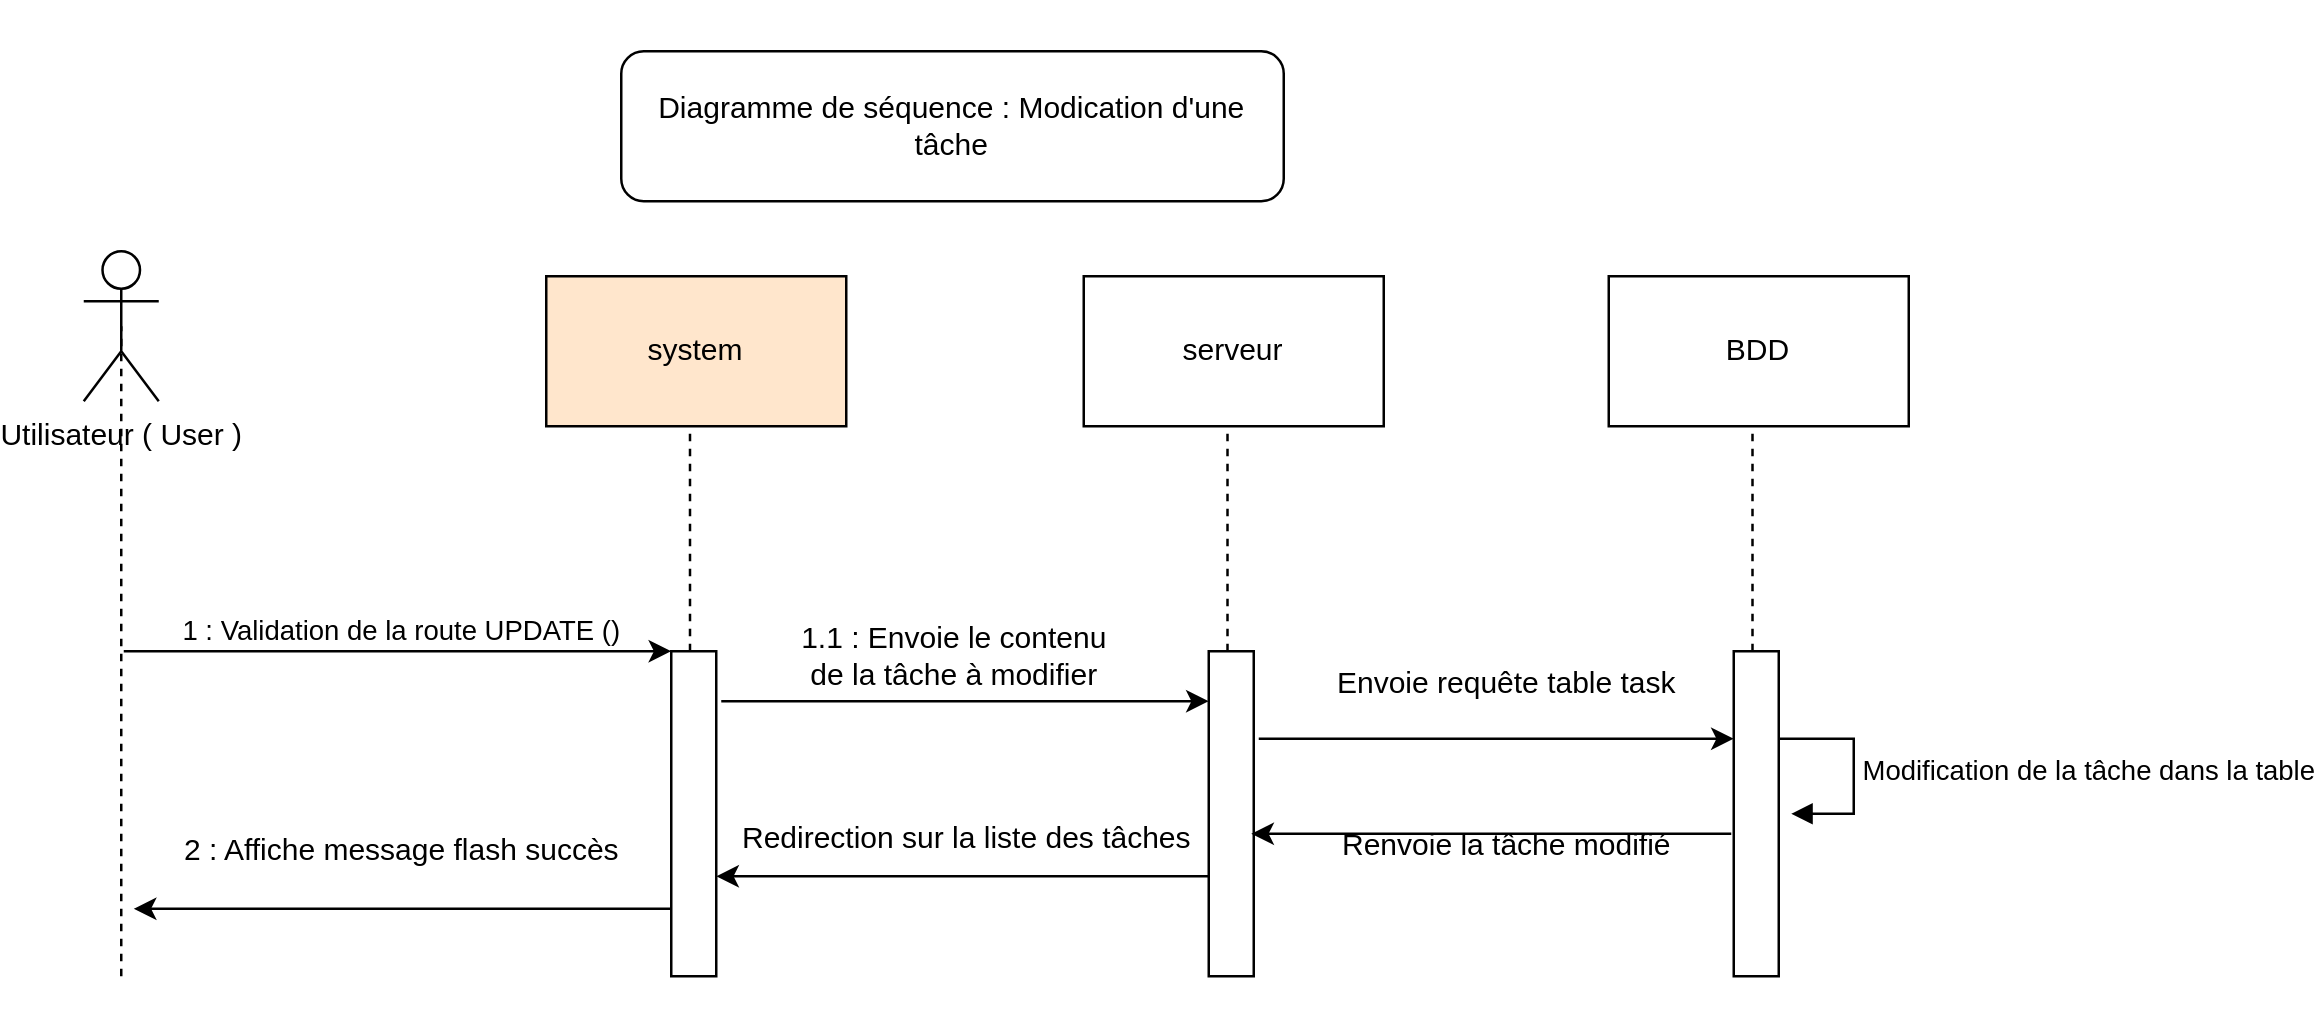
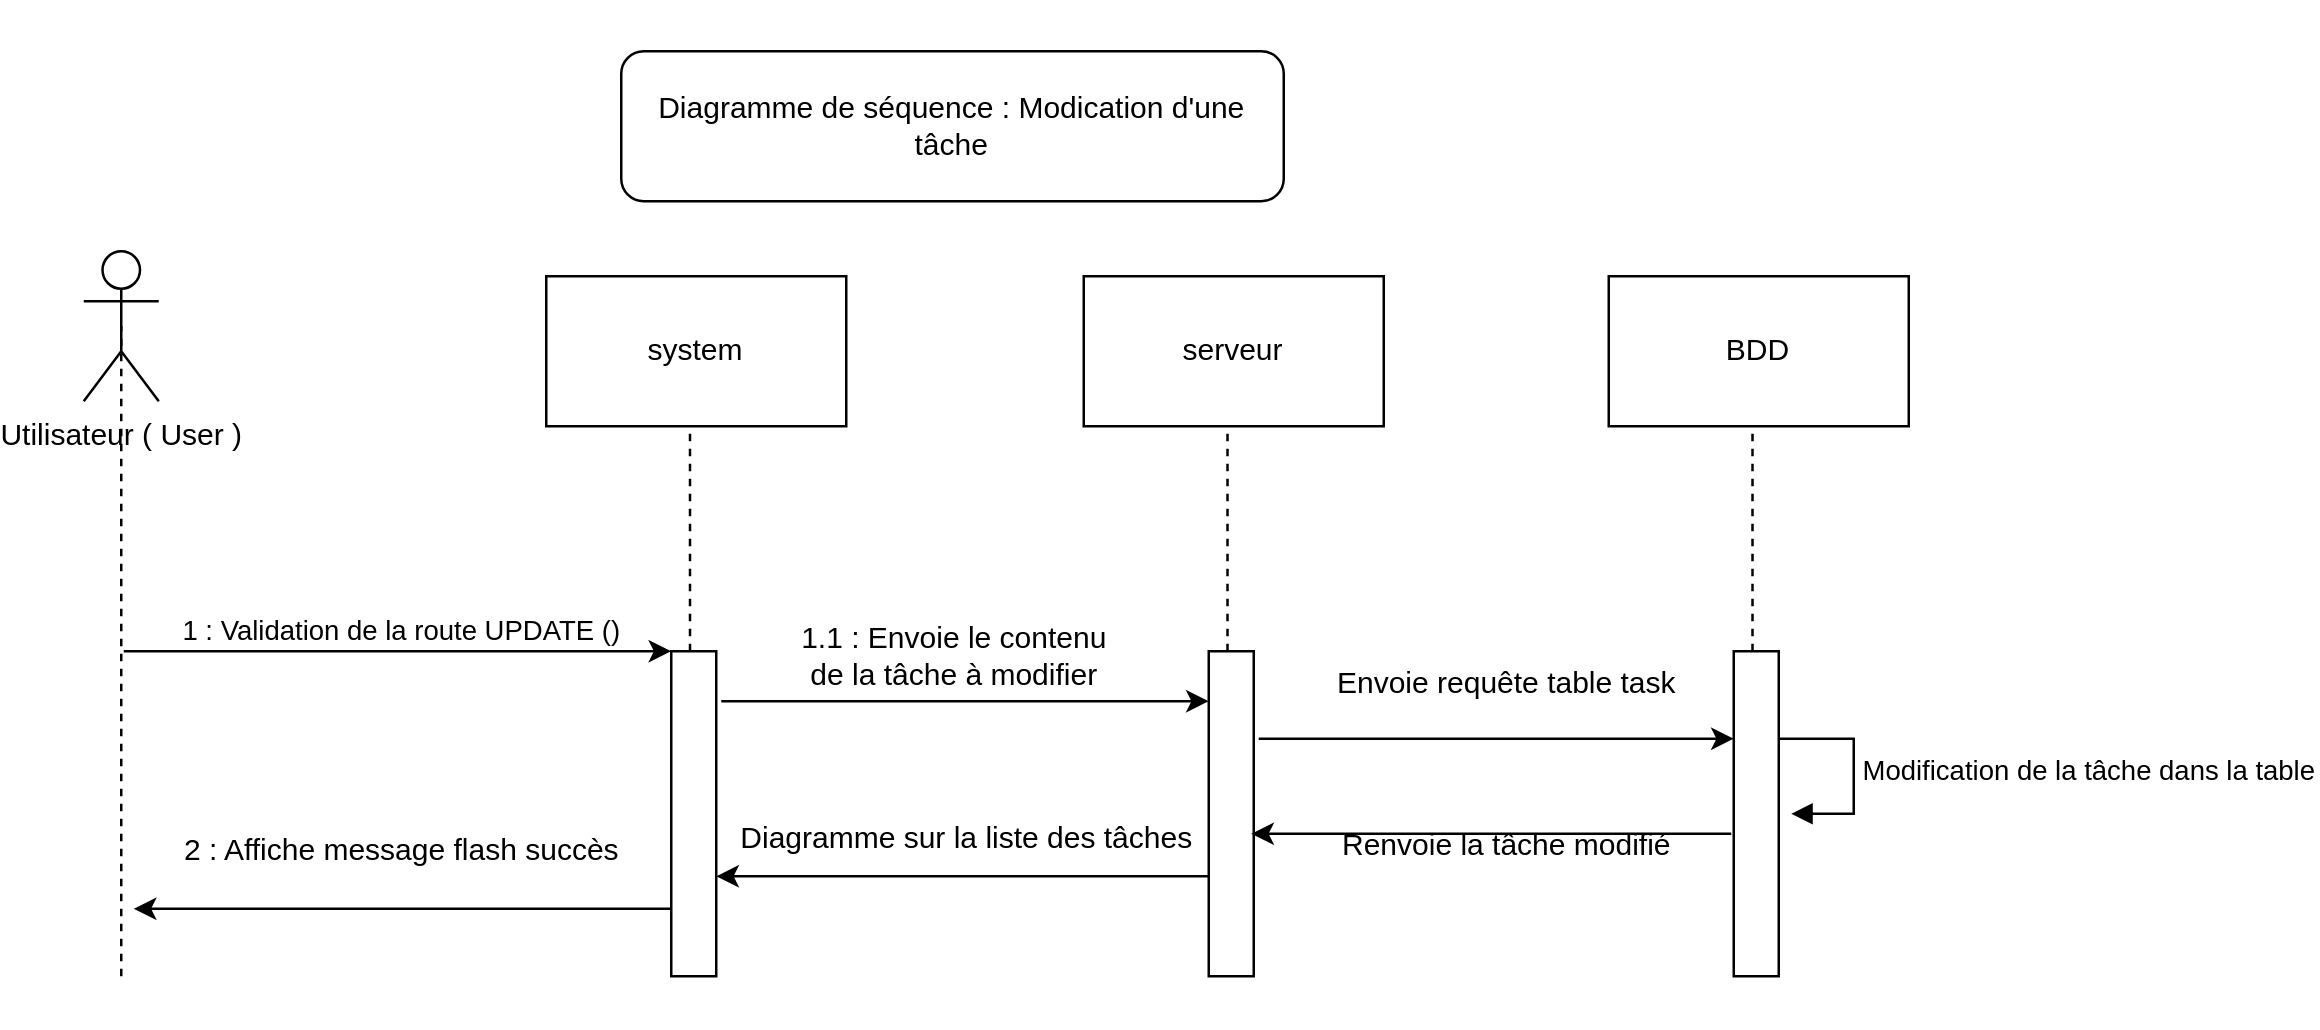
  <mxCell id="0" />
  <mxCell id="1" parent="0" />
  <mxCell id="2" value="Utilisateur ( User )" style="shape=umlActor;verticalLabelPosition=bottom;verticalAlign=top;html=1;outlineConnect=0;" vertex="1" parent="1"><mxGeometry x="20" y="100" width="30" height="60" as="geometry" /></mxCell>
  <mxCell id="3" value="" style="endArrow=none;dashed=1;html=1;rounded=0;entryX=0.5;entryY=0.5;entryDx=0;entryDy=0;entryPerimeter=0;" edge="1" parent="1" target="2"><mxGeometry width="50" height="50" relative="1" as="geometry"><mxPoint x="35" y="390" as="sourcePoint" /><mxPoint x="40" y="190" as="targetPoint" /></mxGeometry></mxCell>
- <mxCell id="4" value="system" style="rounded=0;whiteSpace=wrap;html=1;fillColor=#ffe6cc;" vertex="1" parent="1"><mxGeometry x="205" y="110" width="120" height="60" as="geometry" /></mxCell>
+ <mxCell id="4" value="system" style="rounded=0;whiteSpace=wrap;html=1;" vertex="1" parent="1"><mxGeometry x="205" y="110" width="120" height="60" as="geometry" /></mxCell>
  <mxCell id="5" value="" style="endArrow=none;dashed=1;html=1;rounded=0;entryX=0.5;entryY=0.5;entryDx=0;entryDy=0;entryPerimeter=0;" edge="1" parent="1" source="6"><mxGeometry width="50" height="50" relative="1" as="geometry"><mxPoint x="267.13" y="769.61" as="sourcePoint" /><mxPoint x="262.5" y="170" as="targetPoint" /></mxGeometry></mxCell>
  <mxCell id="6" value="" style="html=1;points=[];perimeter=orthogonalPerimeter;outlineConnect=0;targetShapes=umlLifeline;portConstraint=eastwest;newEdgeStyle={&quot;edgeStyle&quot;:&quot;elbowEdgeStyle&quot;,&quot;elbow&quot;:&quot;vertical&quot;,&quot;curved&quot;:0,&quot;rounded&quot;:0};" vertex="1" parent="1"><mxGeometry x="255" y="260" width="18" height="130" as="geometry" /></mxCell>
  <mxCell id="7" value="" style="endArrow=classic;html=1;rounded=0;" edge="1" parent="1" target="6"><mxGeometry width="50" height="50" relative="1" as="geometry"><mxPoint x="36" y="260" as="sourcePoint" /><mxPoint x="86" y="210" as="targetPoint" /></mxGeometry></mxCell>
  <mxCell id="8" value="1 : Validation de la route UPDATE ()" style="edgeLabel;html=1;align=center;verticalAlign=middle;resizable=0;points=[];" vertex="1" connectable="0" parent="7"><mxGeometry x="0.315" y="-3" relative="1" as="geometry"><mxPoint x="-34" y="-12" as="offset" /></mxGeometry></mxCell>
  <mxCell id="9" value="serveur" style="rounded=0;whiteSpace=wrap;html=1;" vertex="1" parent="1"><mxGeometry x="420" y="110" width="120" height="60" as="geometry" /></mxCell>
  <mxCell id="10" value="" style="endArrow=none;dashed=1;html=1;rounded=0;entryX=0.5;entryY=0.5;entryDx=0;entryDy=0;entryPerimeter=0;" edge="1" parent="1" source="11"><mxGeometry width="50" height="50" relative="1" as="geometry"><mxPoint x="477.5" y="500" as="sourcePoint" /><mxPoint x="477.5" y="170" as="targetPoint" /></mxGeometry></mxCell>
  <mxCell id="11" value="" style="html=1;points=[];perimeter=orthogonalPerimeter;outlineConnect=0;targetShapes=umlLifeline;portConstraint=eastwest;newEdgeStyle={&quot;edgeStyle&quot;:&quot;elbowEdgeStyle&quot;,&quot;elbow&quot;:&quot;vertical&quot;,&quot;curved&quot;:0,&quot;rounded&quot;:0};" vertex="1" parent="1"><mxGeometry x="470" y="260" width="18" height="130" as="geometry" /></mxCell>
  <mxCell id="12" value="BDD" style="rounded=0;whiteSpace=wrap;html=1;" vertex="1" parent="1"><mxGeometry x="630" y="110" width="120" height="60" as="geometry" /></mxCell>
  <mxCell id="13" value="" style="endArrow=none;dashed=1;html=1;rounded=0;entryX=0.5;entryY=0.5;entryDx=0;entryDy=0;entryPerimeter=0;" edge="1" parent="1" source="14"><mxGeometry width="50" height="50" relative="1" as="geometry"><mxPoint x="687.5" y="500" as="sourcePoint" /><mxPoint x="687.5" y="170" as="targetPoint" /></mxGeometry></mxCell>
  <mxCell id="14" value="" style="html=1;points=[];perimeter=orthogonalPerimeter;outlineConnect=0;targetShapes=umlLifeline;portConstraint=eastwest;newEdgeStyle={&quot;edgeStyle&quot;:&quot;elbowEdgeStyle&quot;,&quot;elbow&quot;:&quot;vertical&quot;,&quot;curved&quot;:0,&quot;rounded&quot;:0};" vertex="1" parent="1"><mxGeometry x="680" y="260" width="18" height="130" as="geometry" /></mxCell>
  <mxCell id="15" value="" style="endArrow=classic;html=1;rounded=0;" edge="1" parent="1" target="11"><mxGeometry width="50" height="50" relative="1" as="geometry"><mxPoint x="275" y="280" as="sourcePoint" /><mxPoint x="430" y="280" as="targetPoint" /></mxGeometry></mxCell>
  <mxCell id="16" value="1.1 : Envoie le contenu&lt;br&gt;de la tâche à modifier" style="text;html=1;align=center;verticalAlign=middle;resizable=0;points=[];autosize=1;strokeColor=none;fillColor=none;" vertex="1" parent="1"><mxGeometry x="293" y="242" width="150" height="40" as="geometry" /></mxCell>
  <mxCell id="17" value="Envoie requête table task" style="text;html=1;align=center;verticalAlign=middle;resizable=0;points=[];autosize=1;strokeColor=none;fillColor=none;" vertex="1" parent="1"><mxGeometry x="509" y="258" width="160" height="30" as="geometry" /></mxCell>
  <mxCell id="18" value="" style="endArrow=classic;html=1;rounded=0;" edge="1" parent="1" target="14"><mxGeometry width="50" height="50" relative="1" as="geometry"><mxPoint x="490" y="295" as="sourcePoint" /><mxPoint x="540" y="245" as="targetPoint" /></mxGeometry></mxCell>
  <mxCell id="19" value="Modification de la tâche dans la table" style="html=1;align=left;spacingLeft=2;endArrow=block;rounded=0;edgeStyle=orthogonalEdgeStyle;curved=0;rounded=0;" edge="1" parent="1"><mxGeometry x="0.012" relative="1" as="geometry"><mxPoint x="698" y="295" as="sourcePoint" /><Array as="points"><mxPoint x="728" y="325" /></Array><mxPoint x="703" y="325" as="targetPoint" /><mxPoint as="offset" /></mxGeometry></mxCell>
  <mxCell id="20" value="" style="endArrow=classic;html=1;rounded=0;" edge="1" parent="1"><mxGeometry width="50" height="50" relative="1" as="geometry"><mxPoint x="679" y="333" as="sourcePoint" /><mxPoint x="487" y="333" as="targetPoint" /></mxGeometry></mxCell>
  <mxCell id="21" value="Renvoie la tâche modifié" style="text;html=1;align=center;verticalAlign=middle;resizable=0;points=[];autosize=1;strokeColor=none;fillColor=none;" vertex="1" parent="1"><mxGeometry x="514" y="323" width="150" height="30" as="geometry" /></mxCell>
  <mxCell id="22" value="" style="endArrow=classic;html=1;rounded=0;" edge="1" parent="1"><mxGeometry width="50" height="50" relative="1" as="geometry"><mxPoint x="470" y="350" as="sourcePoint" /><mxPoint x="273" y="350" as="targetPoint" /></mxGeometry></mxCell>
  <mxCell id="23" value="&lt;div&gt;2 : Affiche message flash succès&lt;/div&gt;" style="text;html=1;align=center;verticalAlign=middle;resizable=0;points=[];autosize=1;strokeColor=none;fillColor=none;" vertex="1" parent="1"><mxGeometry x="47" y="325" width="200" height="30" as="geometry" /></mxCell>
  <mxCell id="24" value="" style="endArrow=classic;html=1;rounded=0;" edge="1" parent="1"><mxGeometry width="50" height="50" relative="1" as="geometry"><mxPoint x="255" y="363" as="sourcePoint" /><mxPoint x="40" y="363" as="targetPoint" /></mxGeometry></mxCell>
- <mxCell id="25" value="Redirection sur la liste des tâches" style="text;html=1;align=center;verticalAlign=middle;resizable=0;points=[];autosize=1;strokeColor=none;fillColor=none;" vertex="1" parent="1"><mxGeometry x="273" y="320" width="200" height="30" as="geometry" /></mxCell>
+ <mxCell id="25" value="Diagramme sur la liste des tâches" style="text;html=1;align=center;verticalAlign=middle;resizable=0;points=[];autosize=1;strokeColor=none;fillColor=none;" vertex="1" parent="1"><mxGeometry x="273" y="320" width="200" height="30" as="geometry" /></mxCell>
  <mxCell id="26" value="Diagramme de séquence : Modication d'une tâche" style="rounded=1;whiteSpace=wrap;html=1;" vertex="1" parent="1"><mxGeometry x="235" y="20" width="265" height="60" as="geometry" /></mxCell>
